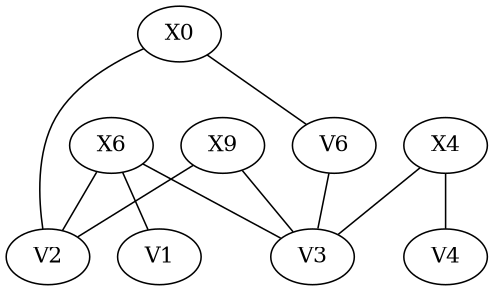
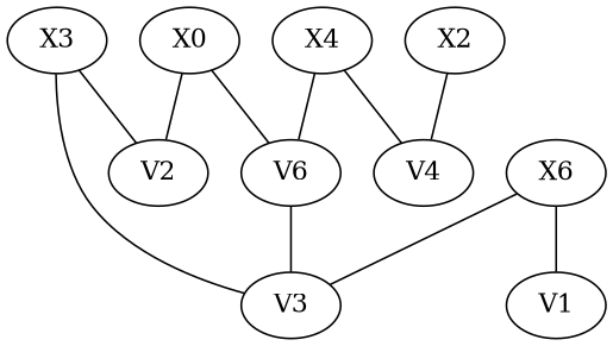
  graph {
    X0
    V2
    V6
    V3
    n5 [label=X6]
    V1
-   X3 [label=X9]
+   X3
+   X2
    V4
    X4
    X0 -- V2
    X0 -- V6
    V6 -- V3
-   n5 -- V2
    n5 -- V3
    n5 -- V1
    X3 -- V2
    X3 -- V3
-   X4 -- V3
+   X2 -- V4
+   X4 -- V6
    X4 -- V4
  }
